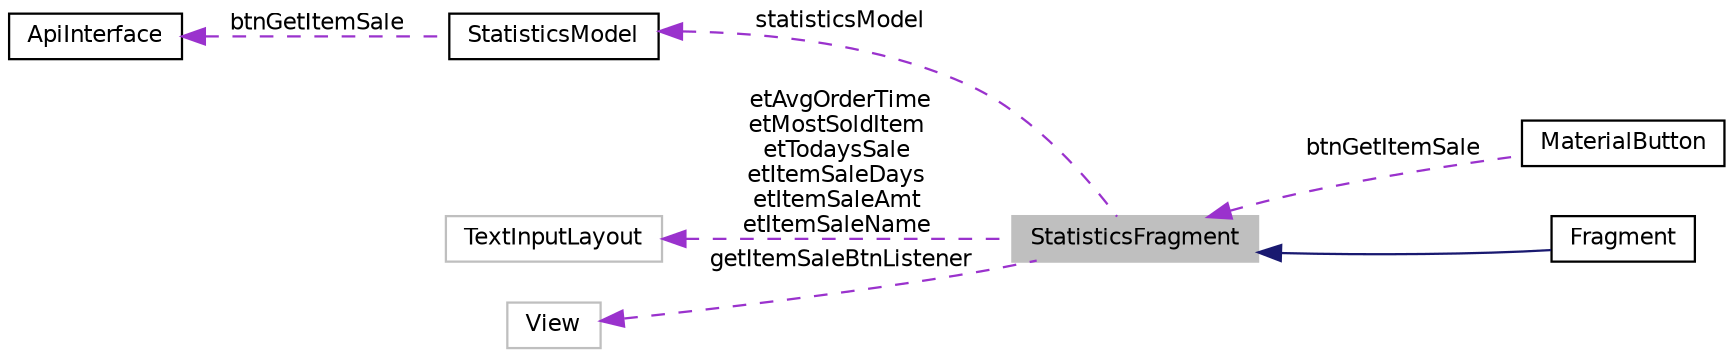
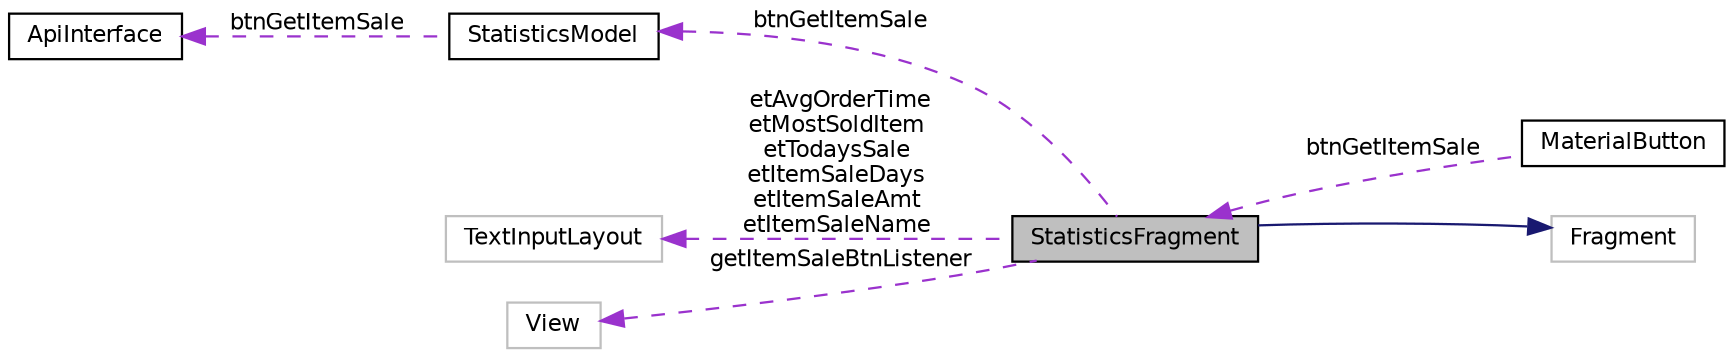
  digraph {
    rankdir=LR
    node [color=black fillcolor=white fontname=Helvetica fontsize=10 shape=record style=filled]
    edge [color=darkorchid3 dir=back fontname=Helvetica fontsize=10 labelfontname=Helvetica labelfontsize=10 style=dashed]
-   n1 [color=grey75 fillcolor=grey75 fontcolor=black height=0.2 label=StatisticsFragment width=0.4]
+   n1 [fillcolor=grey75 fontcolor=black height=0.2 label=StatisticsFragment width=0.4]
    n2 [height=0.2 label=MaterialButton width=0.4]
-   n3 [height=0.2 label=Fragment width=0.4]
+   n3 [color=grey75 height=0.2 label=Fragment width=0.4]
    n4 [height=0.2 label=StatisticsModel width=0.4]
    n5 [height=0.2 label=ApiInterface width=0.4]
    n6 [color=grey75 height=0.2 label=TextInputLayout width=0.4]
    n7 [color=grey75 height=0.2 label=View width=0.4]
    n1 -> n2 [label=" btnGetItemSale"]
-   n1 -> n3 [color=midnightblue style=solid]
-   n4 -> n1 [label=" statisticsModel"]
+   n3 -> n1 [color=midnightblue style=solid]
+   n4 -> n1 [label=" btnGetItemSale"]
    n5 -> n4 [label=" btnGetItemSale"]
    n6 -> n1 [label=" etAvgOrderTime\netMostSoldItem\netTodaysSale\netItemSaleDays\netItemSaleAmt\netItemSaleName"]
    n7 -> n1 [label=" getItemSaleBtnListener"]
  }
